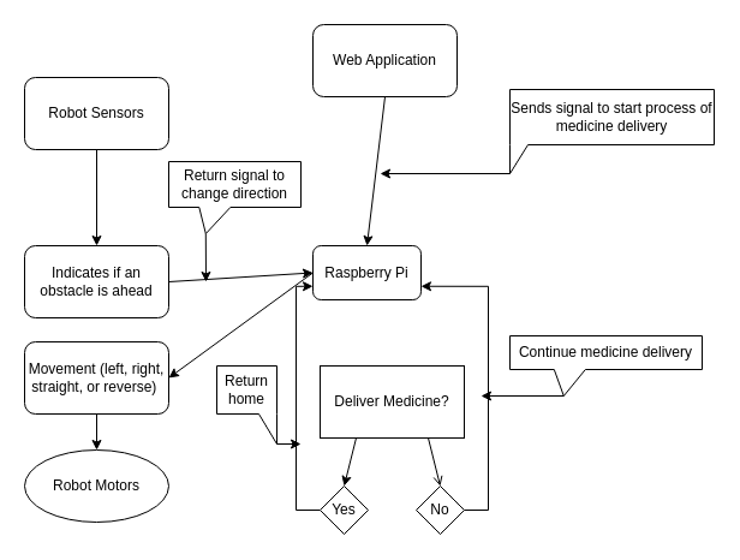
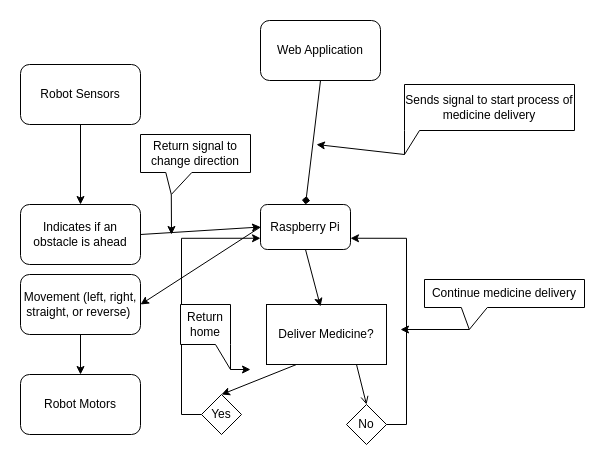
  <mxCell id="0" />
  <mxCell id="1" parent="0" />
  <mxCell id="2" value="Web Application" style="rounded=1;whiteSpace=wrap;html=1;" vertex="1" parent="1"><mxGeometry x="260" y="20" width="120" height="60" as="geometry" /></mxCell>
  <mxCell id="3" value="Raspberry Pi" style="rounded=1;whiteSpace=wrap;html=1;" vertex="1" parent="1"><mxGeometry x="260" y="204" width="90" height="45" as="geometry" /></mxCell>
  <mxCell id="4" value="Robot Sensors" style="rounded=1;whiteSpace=wrap;html=1;" vertex="1" parent="1"><mxGeometry x="20" y="64" width="120" height="60" as="geometry" /></mxCell>
- <mxCell id="5" value="Robot Motors" style="ellipse;whiteSpace=wrap;html=1;" vertex="1" parent="1"><mxGeometry x="20" y="374" width="120" height="60" as="geometry" /></mxCell>
+ <mxCell id="5" value="Robot Motors" style="rounded=1;whiteSpace=wrap;html=1;" vertex="1" parent="1"><mxGeometry x="20" y="374" width="120" height="60" as="geometry" /></mxCell>
  <mxCell id="6" value="Deliver Medicine?" style="rounded=0;whiteSpace=wrap;html=1;" vertex="1" parent="1"><mxGeometry x="266" y="304" width="120" height="60" as="geometry" /></mxCell>
- <mxCell id="7" value="" style="endArrow=classic;html=1;exitX=0.5;exitY=1;exitDx=0;exitDy=0;entryX=0.5;entryY=0;entryDx=0;entryDy=0;" edge="1" parent="1" source="2" target="3"><mxGeometry width="50" height="50" relative="1" as="geometry"><mxPoint x="166" y="434" as="sourcePoint" /><mxPoint x="216" y="384" as="targetPoint" /></mxGeometry></mxCell>
- <mxCell id="8" value="Movement (left, right, straight, or reverse)&amp;nbsp;" style="rounded=1;whiteSpace=wrap;html=1;" vertex="1" parent="1"><mxGeometry x="20" y="284" width="120" height="60" as="geometry" /></mxCell>
+ <mxCell id="7" value="" style="endArrow=diamond;html=1;exitX=0.5;exitY=1;exitDx=0;exitDy=0;entryX=0.5;entryY=0;entryDx=0;entryDy=0;" edge="1" parent="1" source="2" target="3"><mxGeometry width="50" height="50" relative="1" as="geometry"><mxPoint x="166" y="434" as="sourcePoint" /><mxPoint x="216" y="384" as="targetPoint" /></mxGeometry></mxCell>
+ <mxCell id="8" value="Movement (left, right, straight, or reverse)&amp;nbsp;" style="rounded=1;whiteSpace=wrap;html=1;" vertex="1" parent="1"><mxGeometry x="20" y="274" width="120" height="60" as="geometry" /></mxCell>
  <mxCell id="9" value="" style="endArrow=classic;html=1;entryX=1;entryY=0.5;entryDx=0;entryDy=0;exitX=0;exitY=0.5;exitDx=0;exitDy=0;" edge="1" parent="1" source="3" target="8"><mxGeometry width="50" height="50" relative="1" as="geometry"><mxPoint x="50" y="844" as="sourcePoint" /><mxPoint x="100" y="794" as="targetPoint" /></mxGeometry></mxCell>
  <mxCell id="10" value="" style="endArrow=classic;html=1;exitX=0.5;exitY=1;exitDx=0;exitDy=0;entryX=0.5;entryY=0;entryDx=0;entryDy=0;" edge="1" parent="1" source="8" target="5"><mxGeometry width="50" height="50" relative="1" as="geometry"><mxPoint x="20" y="844" as="sourcePoint" /><mxPoint x="80" y="254" as="targetPoint" /></mxGeometry></mxCell>
  <mxCell id="11" value="" style="endArrow=classic;html=1;exitX=0.5;exitY=1;exitDx=0;exitDy=0;entryX=0.5;entryY=0;entryDx=0;entryDy=0;" edge="1" parent="1" source="4" target="12"><mxGeometry width="50" height="50" relative="1" as="geometry"><mxPoint x="20" y="484" as="sourcePoint" /><mxPoint x="70" y="434" as="targetPoint" /></mxGeometry></mxCell>
  <mxCell id="12" value="Indicates if an obstacle is ahead" style="rounded=1;whiteSpace=wrap;html=1;" vertex="1" parent="1"><mxGeometry x="20" y="204" width="120" height="60" as="geometry" /></mxCell>
  <mxCell id="13" value="" style="endArrow=classic;html=1;entryX=0;entryY=0.5;entryDx=0;entryDy=0;exitX=1;exitY=0.5;exitDx=0;exitDy=0;" edge="1" parent="1" source="12" target="3"><mxGeometry width="50" height="50" relative="1" as="geometry"><mxPoint x="50" y="724" as="sourcePoint" /><mxPoint x="100" y="674" as="targetPoint" /></mxGeometry></mxCell>
- <mxCell id="15" value="Sends signal to start process of medicine delivery" style="shape=callout;whiteSpace=wrap;html=1;perimeter=calloutPerimeter;size=24;position=0;base=15;position2=0;" vertex="1" parent="1"><mxGeometry x="424" y="74" width="170" height="70" as="geometry" /></mxCell>
+ <mxCell id="14" value="" style="endArrow=classic;html=1;exitX=0.5;exitY=1;exitDx=0;exitDy=0;entryX=0.45;entryY=0.033;entryDx=0;entryDy=0;entryPerimeter=0;" edge="1" parent="1" source="3" target="6"><mxGeometry width="50" height="50" relative="1" as="geometry"><mxPoint x="96" y="504" as="sourcePoint" /><mxPoint x="146" y="454" as="targetPoint" /></mxGeometry></mxCell>
+ <mxCell id="15" value="Sends signal to start process of medicine delivery" style="shape=callout;whiteSpace=wrap;html=1;perimeter=calloutPerimeter;size=24;position=0;base=15;position2=0;" vertex="1" parent="1"><mxGeometry x="404" y="84" width="170" height="70" as="geometry" /></mxCell>
  <mxCell id="16" value="" style="endArrow=classic;html=1;exitX=0;exitY=0;exitDx=0;exitDy=70;exitPerimeter=0;" edge="1" parent="1" source="15"><mxGeometry width="50" height="50" relative="1" as="geometry"><mxPoint x="96" y="504" as="sourcePoint" /><mxPoint x="316" y="144" as="targetPoint" /></mxGeometry></mxCell>
  <mxCell id="17" value="Return signal to change direction" style="shape=callout;whiteSpace=wrap;html=1;perimeter=calloutPerimeter;size=22;position=0.23;base=26;position2=0.28;" vertex="1" parent="1"><mxGeometry x="140" y="134" width="110" height="60" as="geometry" /></mxCell>
  <mxCell id="18" value="" style="endArrow=classic;html=1;exitX=0;exitY=0;exitDx=30.8;exitDy=60;exitPerimeter=0;" edge="1" parent="1" source="17"><mxGeometry width="50" height="50" relative="1" as="geometry"><mxPoint x="20" y="504" as="sourcePoint" /><mxPoint x="171" y="234" as="targetPoint" /></mxGeometry></mxCell>
  <mxCell id="19" style="edgeStyle=orthogonalEdgeStyle;rounded=0;orthogonalLoop=1;jettySize=auto;html=1;exitX=0;exitY=0.5;exitDx=0;exitDy=0;entryX=0;entryY=0.75;entryDx=0;entryDy=0;" edge="1" parent="1" source="20" target="3"><mxGeometry relative="1" as="geometry" /></mxCell>
- <mxCell id="20" value="Yes" style="rhombus;whiteSpace=wrap;html=1;" vertex="1" parent="1"><mxGeometry x="266" y="404" width="40" height="40" as="geometry" /></mxCell>
+ <mxCell id="20" value="Yes" style="rhombus;whiteSpace=wrap;html=1;" vertex="1" parent="1"><mxGeometry x="201" y="394" width="40" height="40" as="geometry" /></mxCell>
  <mxCell id="21" style="edgeStyle=orthogonalEdgeStyle;rounded=0;orthogonalLoop=1;jettySize=auto;html=1;exitX=1;exitY=0.5;exitDx=0;exitDy=0;entryX=1;entryY=0.75;entryDx=0;entryDy=0;" edge="1" parent="1" source="22" target="3"><mxGeometry relative="1" as="geometry" /></mxCell>
  <mxCell id="22" value="No" style="rhombus;whiteSpace=wrap;html=1;" vertex="1" parent="1"><mxGeometry x="346" y="404" width="40" height="40" as="geometry" /></mxCell>
  <mxCell id="23" value="" style="endArrow=classic;html=1;exitX=0.25;exitY=1;exitDx=0;exitDy=0;entryX=0.5;entryY=0;entryDx=0;entryDy=0;" edge="1" parent="1" source="6" target="20"><mxGeometry width="50" height="50" relative="1" as="geometry"><mxPoint x="270" y="374" as="sourcePoint" /><mxPoint x="290" y="404" as="targetPoint" /></mxGeometry></mxCell>
  <mxCell id="24" value="" style="endArrow=open;html=1;exitX=0.75;exitY=1;exitDx=0;exitDy=0;entryX=0.5;entryY=0;entryDx=0;entryDy=0;" edge="1" parent="1" source="6" target="22"><mxGeometry width="50" height="50" relative="1" as="geometry"><mxPoint x="306" y="374" as="sourcePoint" /><mxPoint x="290" y="414" as="targetPoint" /></mxGeometry></mxCell>
  <mxCell id="25" value="Continue medicine delivery" style="shape=callout;whiteSpace=wrap;html=1;perimeter=calloutPerimeter;size=22;position=0.23;base=26;position2=0.28;" vertex="1" parent="1"><mxGeometry x="424" y="279" width="160" height="50" as="geometry" /></mxCell>
  <mxCell id="26" value="" style="endArrow=classic;html=1;exitX=0;exitY=0;exitDx=44.8;exitDy=50;exitPerimeter=0;" edge="1" parent="1" source="25"><mxGeometry width="50" height="50" relative="1" as="geometry"><mxPoint x="20" y="514" as="sourcePoint" /><mxPoint x="400" y="329" as="targetPoint" /></mxGeometry></mxCell>
  <mxCell id="27" style="edgeStyle=orthogonalEdgeStyle;rounded=0;orthogonalLoop=1;jettySize=auto;html=1;exitX=0;exitY=0;exitDx=50;exitDy=65;exitPerimeter=0;" edge="1" parent="1" source="28"><mxGeometry relative="1" as="geometry"><mxPoint x="250" y="369" as="targetPoint" /></mxGeometry></mxCell>
  <mxCell id="28" value="Return home" style="shape=callout;whiteSpace=wrap;html=1;perimeter=calloutPerimeter;size=25;position=0.7;base=39;position2=1;" vertex="1" parent="1"><mxGeometry x="180" y="304" width="50" height="65" as="geometry" /></mxCell>
